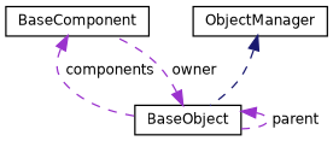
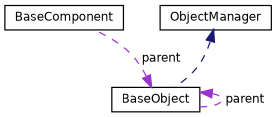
  digraph {
    node [color=black fillcolor=white fontname=Helvetica fontsize=10 shape=record style=filled]
    edge [color=darkorchid3 dir=back fontname=Helvetica fontsize=10 labelfontname=Helvetica labelfontsize=10 style=dashed]
    n1 [height=0.2 label=BaseComponent width=0.4]
    n2 [height=0.2 label=BaseObject width=0.4]
    n3 [height=0.2 label=ObjectManager width=0.4]
-   n1 -> n2 [label=" components"]
-   n2 -> n1 [label=" owner"]
+   n2 -> n1 [label=" parent"]
    n2 -> n2 [label=" parent"]
    n3 -> n2 [color=midnightblue]
  }
